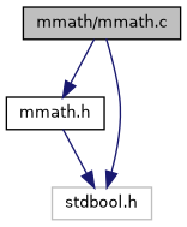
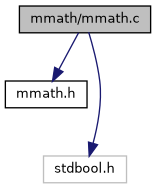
  digraph {
    node [color=black fillcolor=white fontname=Helvetica fontsize=10 shape=record style=filled]
    edge [color=midnightblue fontname=Helvetica fontsize=10 labelfontname=Helvetica labelfontsize=10 style=solid]
    n1 [fillcolor=grey75 fontcolor=black height=0.2 label="mmath/mmath.c" width=0.4]
    n2 [height=0.2 label="mmath.h" width=0.4]
    n3 [color=grey75 height=0.2 label="stdbool.h" width=0.4]
    n1 -> n2
    n1 -> n3
-   n2 -> n3
  }
